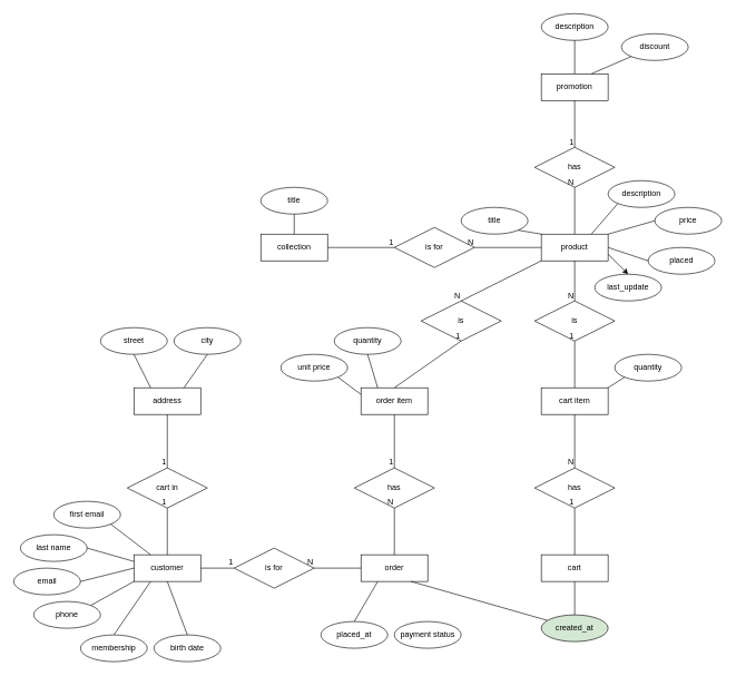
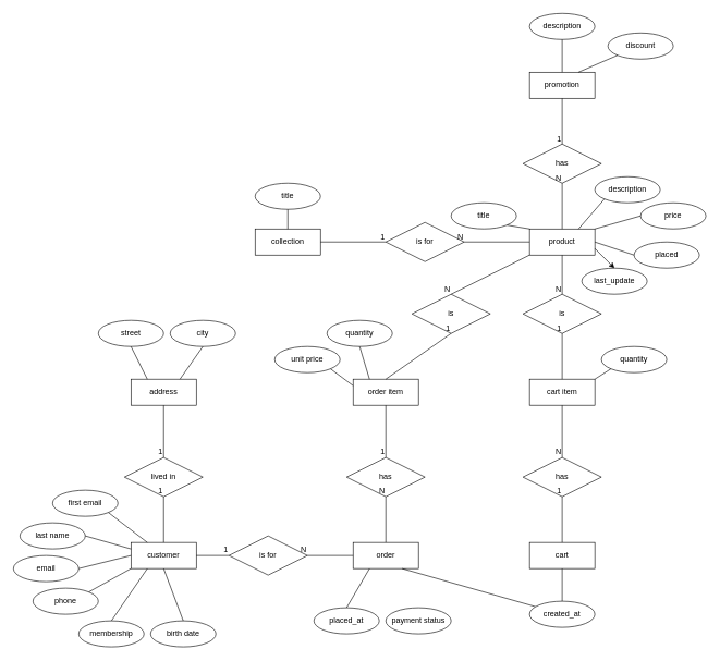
  <mxCell id="0" />
  <mxCell id="1" parent="0" />
  <mxCell id="2" value="collection" style="whiteSpace=wrap;html=1;align=center;" vertex="1" parent="1"><mxGeometry x="390" y="350" width="100" height="40" as="geometry" /></mxCell>
  <mxCell id="3" value="product" style="whiteSpace=wrap;html=1;align=center;" vertex="1" parent="1"><mxGeometry x="810" y="350" width="100" height="40" as="geometry" /></mxCell>
  <mxCell id="4" value="customer" style="whiteSpace=wrap;html=1;align=center;" vertex="1" parent="1"><mxGeometry x="200" y="830" width="100" height="40" as="geometry" /></mxCell>
  <mxCell id="5" value="order" style="whiteSpace=wrap;html=1;align=center;" vertex="1" parent="1"><mxGeometry x="540" y="830" width="100" height="40" as="geometry" /></mxCell>
  <mxCell id="6" value="address" style="whiteSpace=wrap;html=1;align=center;" vertex="1" parent="1"><mxGeometry x="200" y="580" width="100" height="40" as="geometry" /></mxCell>
  <mxCell id="7" value="cart" style="whiteSpace=wrap;html=1;align=center;" vertex="1" parent="1"><mxGeometry x="810" y="830" width="100" height="40" as="geometry" /></mxCell>
  <mxCell id="8" value="cart item" style="whiteSpace=wrap;html=1;align=center;" vertex="1" parent="1"><mxGeometry x="810" y="580" width="100" height="40" as="geometry" /></mxCell>
  <mxCell id="9" value="order item" style="whiteSpace=wrap;html=1;align=center;" vertex="1" parent="1"><mxGeometry x="540" y="580" width="100" height="40" as="geometry" /></mxCell>
  <mxCell id="10" value="title" style="ellipse;whiteSpace=wrap;html=1;align=center;" vertex="1" parent="1"><mxGeometry x="390" y="280" width="100" height="40" as="geometry" /></mxCell>
  <mxCell id="11" value="is for" style="shape=rhombus;perimeter=rhombusPerimeter;whiteSpace=wrap;html=1;align=center;" vertex="1" parent="1"><mxGeometry x="590" y="340" width="120" height="60" as="geometry" /></mxCell>
  <mxCell id="12" value="" style="endArrow=none;html=1;rounded=0;entryX=0.5;entryY=1;entryDx=0;entryDy=0;exitX=0.5;exitY=0;exitDx=0;exitDy=0;" edge="1" parent="1" source="2" target="10"><mxGeometry relative="1" as="geometry"><mxPoint x="530" y="650" as="sourcePoint" /><mxPoint x="690" y="650" as="targetPoint" /></mxGeometry></mxCell>
  <mxCell id="13" value="" style="endArrow=none;html=1;rounded=0;entryX=0;entryY=0.5;entryDx=0;entryDy=0;exitX=1;exitY=0.5;exitDx=0;exitDy=0;" edge="1" parent="1" source="2" target="11"><mxGeometry relative="1" as="geometry"><mxPoint x="530" y="650" as="sourcePoint" /><mxPoint x="690" y="650" as="targetPoint" /></mxGeometry></mxCell>
  <mxCell id="14" value="1" style="resizable=0;html=1;whiteSpace=wrap;align=right;verticalAlign=bottom;" connectable="0" vertex="1" parent="13"><mxGeometry x="1" relative="1" as="geometry" /></mxCell>
  <mxCell id="15" value="" style="endArrow=none;html=1;rounded=0;entryX=1;entryY=0.5;entryDx=0;entryDy=0;exitX=0;exitY=0.5;exitDx=0;exitDy=0;" edge="1" parent="1" source="3" target="11"><mxGeometry relative="1" as="geometry"><mxPoint x="530" y="650" as="sourcePoint" /><mxPoint x="690" y="650" as="targetPoint" /></mxGeometry></mxCell>
  <mxCell id="16" value="N" style="resizable=0;html=1;whiteSpace=wrap;align=right;verticalAlign=bottom;" connectable="0" vertex="1" parent="15"><mxGeometry x="1" relative="1" as="geometry" /></mxCell>
  <mxCell id="17" value="title" style="ellipse;whiteSpace=wrap;html=1;align=center;" vertex="1" parent="1"><mxGeometry x="690" y="310" width="100" height="40" as="geometry" /></mxCell>
  <mxCell id="18" value="description" style="ellipse;whiteSpace=wrap;html=1;align=center;" vertex="1" parent="1"><mxGeometry x="910" y="270" width="100" height="40" as="geometry" /></mxCell>
  <mxCell id="19" value="price" style="ellipse;whiteSpace=wrap;html=1;align=center;" vertex="1" parent="1"><mxGeometry x="980" y="310" width="100" height="40" as="geometry" /></mxCell>
  <mxCell id="20" value="placed" style="ellipse;whiteSpace=wrap;html=1;align=center;" vertex="1" parent="1"><mxGeometry x="970" y="370" width="100" height="40" as="geometry" /></mxCell>
  <mxCell id="21" value="last_update" style="ellipse;whiteSpace=wrap;html=1;align=center;" vertex="1" parent="1"><mxGeometry x="890" y="410" width="100" height="40" as="geometry" /></mxCell>
  <mxCell id="22" value="" style="endArrow=none;html=1;rounded=0;entryX=1;entryY=1;entryDx=0;entryDy=0;exitX=0;exitY=0;exitDx=0;exitDy=0;" edge="1" parent="1" source="3" target="17"><mxGeometry relative="1" as="geometry"><mxPoint x="600" y="610" as="sourcePoint" /><mxPoint x="760" y="610" as="targetPoint" /></mxGeometry></mxCell>
  <mxCell id="23" value="is" style="shape=rhombus;perimeter=rhombusPerimeter;whiteSpace=wrap;html=1;align=center;" vertex="1" parent="1"><mxGeometry x="800" y="450" width="120" height="60" as="geometry" /></mxCell>
  <mxCell id="24" value="is" style="shape=rhombus;perimeter=rhombusPerimeter;whiteSpace=wrap;html=1;align=center;" vertex="1" parent="1"><mxGeometry x="630" y="450" width="120" height="60" as="geometry" /></mxCell>
  <mxCell id="25" value="has" style="shape=rhombus;perimeter=rhombusPerimeter;whiteSpace=wrap;html=1;align=center;" vertex="1" parent="1"><mxGeometry x="800" y="700" width="120" height="60" as="geometry" /></mxCell>
  <mxCell id="26" value="" style="endArrow=none;html=1;rounded=0;entryX=0.5;entryY=1;entryDx=0;entryDy=0;exitX=0.5;exitY=0;exitDx=0;exitDy=0;" edge="1" parent="1" source="7" target="25"><mxGeometry relative="1" as="geometry"><mxPoint x="600" y="660" as="sourcePoint" /><mxPoint x="760" y="660" as="targetPoint" /></mxGeometry></mxCell>
  <mxCell id="27" value="1" style="resizable=0;html=1;whiteSpace=wrap;align=right;verticalAlign=bottom;" connectable="0" vertex="1" parent="26"><mxGeometry x="1" relative="1" as="geometry" /></mxCell>
  <mxCell id="28" value="" style="endArrow=none;html=1;rounded=0;entryX=0.5;entryY=0;entryDx=0;entryDy=0;exitX=0.5;exitY=1;exitDx=0;exitDy=0;" edge="1" parent="1" source="8" target="25"><mxGeometry relative="1" as="geometry"><mxPoint x="600" y="660" as="sourcePoint" /><mxPoint x="760" y="660" as="targetPoint" /></mxGeometry></mxCell>
  <mxCell id="29" value="N" style="resizable=0;html=1;whiteSpace=wrap;align=right;verticalAlign=bottom;" connectable="0" vertex="1" parent="28"><mxGeometry x="1" relative="1" as="geometry" /></mxCell>
  <mxCell id="30" value="" style="endArrow=none;html=1;rounded=0;entryX=0.5;entryY=0;entryDx=0;entryDy=0;exitX=0.5;exitY=1;exitDx=0;exitDy=0;" edge="1" parent="1" source="3" target="23"><mxGeometry relative="1" as="geometry"><mxPoint x="600" y="660" as="sourcePoint" /><mxPoint x="760" y="660" as="targetPoint" /></mxGeometry></mxCell>
  <mxCell id="31" value="N" style="resizable=0;html=1;whiteSpace=wrap;align=right;verticalAlign=bottom;" connectable="0" vertex="1" parent="30"><mxGeometry x="1" relative="1" as="geometry" /></mxCell>
  <mxCell id="32" value="" style="endArrow=none;html=1;rounded=0;entryX=0.5;entryY=1;entryDx=0;entryDy=0;exitX=0.5;exitY=0;exitDx=0;exitDy=0;" edge="1" parent="1" source="8" target="23"><mxGeometry relative="1" as="geometry"><mxPoint x="600" y="660" as="sourcePoint" /><mxPoint x="760" y="660" as="targetPoint" /></mxGeometry></mxCell>
  <mxCell id="33" value="1" style="resizable=0;html=1;whiteSpace=wrap;align=right;verticalAlign=bottom;" connectable="0" vertex="1" parent="32"><mxGeometry x="1" relative="1" as="geometry" /></mxCell>
  <mxCell id="34" value="has" style="shape=rhombus;perimeter=rhombusPerimeter;whiteSpace=wrap;html=1;align=center;" vertex="1" parent="1"><mxGeometry x="530" y="700" width="120" height="60" as="geometry" /></mxCell>
  <mxCell id="35" value="" style="endArrow=none;html=1;rounded=0;entryX=0.5;entryY=1;entryDx=0;entryDy=0;exitX=0.5;exitY=0;exitDx=0;exitDy=0;" edge="1" parent="1" source="5" target="34"><mxGeometry relative="1" as="geometry"><mxPoint x="600" y="660" as="sourcePoint" /><mxPoint x="760" y="660" as="targetPoint" /></mxGeometry></mxCell>
  <mxCell id="36" value="N" style="resizable=0;html=1;whiteSpace=wrap;align=right;verticalAlign=bottom;" connectable="0" vertex="1" parent="35"><mxGeometry x="1" relative="1" as="geometry" /></mxCell>
  <mxCell id="37" value="" style="endArrow=none;html=1;rounded=0;entryX=0.5;entryY=0;entryDx=0;entryDy=0;exitX=0.5;exitY=1;exitDx=0;exitDy=0;" edge="1" parent="1" source="9" target="34"><mxGeometry relative="1" as="geometry"><mxPoint x="600" y="660" as="sourcePoint" /><mxPoint x="760" y="660" as="targetPoint" /></mxGeometry></mxCell>
  <mxCell id="38" value="1" style="resizable=0;html=1;whiteSpace=wrap;align=right;verticalAlign=bottom;" connectable="0" vertex="1" parent="37"><mxGeometry x="1" relative="1" as="geometry" /></mxCell>
  <mxCell id="39" value="" style="endArrow=none;html=1;rounded=0;entryX=0.5;entryY=0;entryDx=0;entryDy=0;exitX=0;exitY=1;exitDx=0;exitDy=0;" edge="1" parent="1" source="3" target="24"><mxGeometry relative="1" as="geometry"><mxPoint x="600" y="660" as="sourcePoint" /><mxPoint x="760" y="660" as="targetPoint" /></mxGeometry></mxCell>
  <mxCell id="40" value="N" style="resizable=0;html=1;whiteSpace=wrap;align=right;verticalAlign=bottom;" connectable="0" vertex="1" parent="39"><mxGeometry x="1" relative="1" as="geometry" /></mxCell>
  <mxCell id="41" value="" style="endArrow=none;html=1;rounded=0;entryX=0.5;entryY=1;entryDx=0;entryDy=0;exitX=0.5;exitY=0;exitDx=0;exitDy=0;" edge="1" parent="1" source="9" target="24"><mxGeometry relative="1" as="geometry"><mxPoint x="600" y="660" as="sourcePoint" /><mxPoint x="760" y="660" as="targetPoint" /></mxGeometry></mxCell>
  <mxCell id="42" value="1" style="resizable=0;html=1;whiteSpace=wrap;align=right;verticalAlign=bottom;" connectable="0" vertex="1" parent="41"><mxGeometry x="1" relative="1" as="geometry" /></mxCell>
  <mxCell id="43" value="promotion" style="whiteSpace=wrap;html=1;align=center;" vertex="1" parent="1"><mxGeometry x="810" y="110" width="100" height="40" as="geometry" /></mxCell>
  <mxCell id="44" value="has" style="shape=rhombus;perimeter=rhombusPerimeter;whiteSpace=wrap;html=1;align=center;" vertex="1" parent="1"><mxGeometry x="800" y="220" width="120" height="60" as="geometry" /></mxCell>
  <mxCell id="45" value="" style="endArrow=none;html=1;rounded=0;entryX=0;entryY=1;entryDx=0;entryDy=0;exitX=0.75;exitY=0;exitDx=0;exitDy=0;" edge="1" parent="1" source="3" target="18"><mxGeometry relative="1" as="geometry"><mxPoint x="680" y="520" as="sourcePoint" /><mxPoint x="840" y="520" as="targetPoint" /></mxGeometry></mxCell>
  <mxCell id="46" value="" style="endArrow=none;html=1;rounded=0;entryX=0;entryY=0.5;entryDx=0;entryDy=0;exitX=1;exitY=0;exitDx=0;exitDy=0;" edge="1" parent="1" source="3" target="19"><mxGeometry relative="1" as="geometry"><mxPoint x="1010" y="520" as="sourcePoint" /><mxPoint x="1170" y="520" as="targetPoint" /></mxGeometry></mxCell>
  <mxCell id="47" value="" style="endArrow=none;html=1;rounded=0;entryX=0;entryY=0.5;entryDx=0;entryDy=0;exitX=1;exitY=0.5;exitDx=0;exitDy=0;" edge="1" parent="1" source="3" target="20"><mxGeometry relative="1" as="geometry"><mxPoint x="1010" y="520" as="sourcePoint" /><mxPoint x="1170" y="520" as="targetPoint" /></mxGeometry></mxCell>
  <mxCell id="48" value="" style="endArrow=classic;html=1;rounded=0;entryX=0.5;entryY=0;entryDx=0;entryDy=0;exitX=1;exitY=0.75;exitDx=0;exitDy=0;" edge="1" parent="1" source="3" target="21"><mxGeometry relative="1" as="geometry"><mxPoint x="920" y="400" as="sourcePoint" /><mxPoint x="1170" y="520" as="targetPoint" /></mxGeometry></mxCell>
- <mxCell id="49" value="cart in" style="shape=rhombus;perimeter=rhombusPerimeter;whiteSpace=wrap;html=1;align=center;" vertex="1" parent="1"><mxGeometry x="190" y="700" width="120" height="60" as="geometry" /></mxCell>
+ <mxCell id="49" value="lived in" style="shape=rhombus;perimeter=rhombusPerimeter;whiteSpace=wrap;html=1;align=center;" vertex="1" parent="1"><mxGeometry x="190" y="700" width="120" height="60" as="geometry" /></mxCell>
  <mxCell id="50" value="is for" style="shape=rhombus;perimeter=rhombusPerimeter;whiteSpace=wrap;html=1;align=center;" vertex="1" parent="1"><mxGeometry x="350" y="820" width="120" height="60" as="geometry" /></mxCell>
  <mxCell id="51" value="description" style="ellipse;whiteSpace=wrap;html=1;align=center;" vertex="1" parent="1"><mxGeometry x="810" y="20" width="100" height="40" as="geometry" /></mxCell>
  <mxCell id="52" value="discount" style="ellipse;whiteSpace=wrap;html=1;align=center;" vertex="1" parent="1"><mxGeometry x="930" y="50" width="100" height="40" as="geometry" /></mxCell>
  <mxCell id="53" value="" style="endArrow=none;html=1;rounded=0;exitX=0.5;exitY=0;exitDx=0;exitDy=0;" edge="1" parent="1" source="43" target="51"><mxGeometry relative="1" as="geometry"><mxPoint x="860" y="80" as="sourcePoint" /><mxPoint x="1020" y="80" as="targetPoint" /></mxGeometry></mxCell>
  <mxCell id="54" value="" style="endArrow=none;html=1;rounded=0;entryX=0;entryY=1;entryDx=0;entryDy=0;exitX=0.75;exitY=0;exitDx=0;exitDy=0;" edge="1" parent="1" source="43" target="52"><mxGeometry relative="1" as="geometry"><mxPoint x="860" y="80" as="sourcePoint" /><mxPoint x="1020" y="80" as="targetPoint" /></mxGeometry></mxCell>
  <mxCell id="55" value="" style="endArrow=none;html=1;rounded=0;entryX=0.5;entryY=0;entryDx=0;entryDy=0;exitX=0.5;exitY=1;exitDx=0;exitDy=0;" edge="1" parent="1" source="43" target="44"><mxGeometry relative="1" as="geometry"><mxPoint x="780" y="260" as="sourcePoint" /><mxPoint x="940" y="260" as="targetPoint" /></mxGeometry></mxCell>
  <mxCell id="56" value="1" style="resizable=0;html=1;whiteSpace=wrap;align=right;verticalAlign=bottom;" connectable="0" vertex="1" parent="55"><mxGeometry x="1" relative="1" as="geometry" /></mxCell>
  <mxCell id="57" value="" style="endArrow=none;html=1;rounded=0;entryX=0.5;entryY=1;entryDx=0;entryDy=0;exitX=0.5;exitY=0;exitDx=0;exitDy=0;" edge="1" parent="1" source="3" target="44"><mxGeometry relative="1" as="geometry"><mxPoint x="780" y="260" as="sourcePoint" /><mxPoint x="940" y="260" as="targetPoint" /></mxGeometry></mxCell>
  <mxCell id="58" value="N" style="resizable=0;html=1;whiteSpace=wrap;align=right;verticalAlign=bottom;" connectable="0" vertex="1" parent="57"><mxGeometry x="1" relative="1" as="geometry" /></mxCell>
  <mxCell id="59" value="first email" style="ellipse;whiteSpace=wrap;html=1;align=center;" vertex="1" parent="1"><mxGeometry x="80" y="750" width="100" height="40" as="geometry" /></mxCell>
  <mxCell id="60" value="last name" style="ellipse;whiteSpace=wrap;html=1;align=center;" vertex="1" parent="1"><mxGeometry x="30" y="800" width="100" height="40" as="geometry" /></mxCell>
  <mxCell id="61" value="email" style="ellipse;whiteSpace=wrap;html=1;align=center;" vertex="1" parent="1"><mxGeometry x="20" y="850" width="100" height="40" as="geometry" /></mxCell>
  <mxCell id="62" value="phone" style="ellipse;whiteSpace=wrap;html=1;align=center;" vertex="1" parent="1"><mxGeometry x="50" y="900" width="100" height="40" as="geometry" /></mxCell>
  <mxCell id="63" value="birth date" style="ellipse;whiteSpace=wrap;html=1;align=center;" vertex="1" parent="1"><mxGeometry x="230" y="950" width="100" height="40" as="geometry" /></mxCell>
  <mxCell id="64" value="membership" style="ellipse;whiteSpace=wrap;html=1;align=center;" vertex="1" parent="1"><mxGeometry x="120" y="950" width="100" height="40" as="geometry" /></mxCell>
  <mxCell id="65" value="" style="endArrow=none;html=1;rounded=0;entryX=1;entryY=1;entryDx=0;entryDy=0;exitX=0.25;exitY=0;exitDx=0;exitDy=0;" edge="1" parent="1" source="4" target="59"><mxGeometry relative="1" as="geometry"><mxPoint x="120" y="890" as="sourcePoint" /><mxPoint x="280" y="890" as="targetPoint" /></mxGeometry></mxCell>
  <mxCell id="66" value="" style="endArrow=none;html=1;rounded=0;exitX=1;exitY=0.5;exitDx=0;exitDy=0;entryX=0;entryY=0.25;entryDx=0;entryDy=0;" edge="1" parent="1" source="60" target="4"><mxGeometry relative="1" as="geometry"><mxPoint x="120" y="890" as="sourcePoint" /><mxPoint x="280" y="890" as="targetPoint" /></mxGeometry></mxCell>
  <mxCell id="67" value="" style="endArrow=none;html=1;rounded=0;exitX=1;exitY=0.5;exitDx=0;exitDy=0;entryX=0;entryY=0.5;entryDx=0;entryDy=0;" edge="1" parent="1" source="61" target="4"><mxGeometry relative="1" as="geometry"><mxPoint x="120" y="890" as="sourcePoint" /><mxPoint x="280" y="890" as="targetPoint" /></mxGeometry></mxCell>
  <mxCell id="68" value="" style="endArrow=none;html=1;rounded=0;exitX=1;exitY=0;exitDx=0;exitDy=0;entryX=0;entryY=1;entryDx=0;entryDy=0;" edge="1" parent="1" source="62" target="4"><mxGeometry relative="1" as="geometry"><mxPoint x="120" y="890" as="sourcePoint" /><mxPoint x="280" y="890" as="targetPoint" /></mxGeometry></mxCell>
  <mxCell id="69" value="" style="endArrow=none;html=1;rounded=0;entryX=0.5;entryY=0;entryDx=0;entryDy=0;exitX=0.25;exitY=1;exitDx=0;exitDy=0;" edge="1" parent="1" source="4" target="64"><mxGeometry relative="1" as="geometry"><mxPoint x="120" y="890" as="sourcePoint" /><mxPoint x="280" y="890" as="targetPoint" /></mxGeometry></mxCell>
  <mxCell id="70" value="" style="endArrow=none;html=1;rounded=0;entryX=0.5;entryY=0;entryDx=0;entryDy=0;exitX=0.5;exitY=1;exitDx=0;exitDy=0;" edge="1" parent="1" source="4" target="63"><mxGeometry relative="1" as="geometry"><mxPoint x="120" y="890" as="sourcePoint" /><mxPoint x="280" y="890" as="targetPoint" /></mxGeometry></mxCell>
  <mxCell id="71" value="payment status" style="ellipse;whiteSpace=wrap;html=1;align=center;" vertex="1" parent="1"><mxGeometry x="590" y="930" width="100" height="40" as="geometry" /></mxCell>
  <mxCell id="72" value="placed_at" style="ellipse;whiteSpace=wrap;html=1;align=center;" vertex="1" parent="1"><mxGeometry x="480" y="930" width="100" height="40" as="geometry" /></mxCell>
  <mxCell id="73" value="" style="endArrow=none;html=1;rounded=0;entryX=0.5;entryY=0;entryDx=0;entryDy=0;exitX=0.25;exitY=1;exitDx=0;exitDy=0;" edge="1" parent="1" source="5" target="72"><mxGeometry relative="1" as="geometry"><mxPoint x="480" y="890" as="sourcePoint" /><mxPoint y="890" as="targetPoint" x="640" /></mxGeometry></mxCell>
  <mxCell id="74" value="" style="endArrow=none;html=1;rounded=0;exitX=0.75;exitY=1;exitDx=0;exitDy=0;" edge="1" parent="1" source="5" target="87"><mxGeometry relative="1" as="geometry"><mxPoint x="480" y="890" as="sourcePoint" /><mxPoint y="890" as="targetPoint" x="640" /></mxGeometry></mxCell>
  <mxCell id="75" value="" style="endArrow=none;html=1;rounded=0;entryX=0;entryY=0.5;entryDx=0;entryDy=0;exitX=1;exitY=0.5;exitDx=0;exitDy=0;" edge="1" parent="1" source="4" target="50"><mxGeometry relative="1" as="geometry"><mxPoint x="480" y="890" as="sourcePoint" /><mxPoint y="890" as="targetPoint" x="640" /></mxGeometry></mxCell>
  <mxCell id="76" value="1" style="resizable=0;html=1;whiteSpace=wrap;align=right;verticalAlign=bottom;" connectable="0" vertex="1" parent="75"><mxGeometry x="1" relative="1" as="geometry" /></mxCell>
  <mxCell id="77" value="" style="endArrow=none;html=1;rounded=0;entryX=1;entryY=0.5;entryDx=0;entryDy=0;exitX=0;exitY=0.5;exitDx=0;exitDy=0;" edge="1" parent="1" source="5" target="50"><mxGeometry relative="1" as="geometry"><mxPoint x="480" y="890" as="sourcePoint" /><mxPoint y="890" as="targetPoint" x="640" /></mxGeometry></mxCell>
  <mxCell id="78" value="N" style="resizable=0;html=1;whiteSpace=wrap;align=right;verticalAlign=bottom;" connectable="0" vertex="1" parent="77"><mxGeometry x="1" relative="1" as="geometry" /></mxCell>
  <mxCell id="79" value="street" style="ellipse;whiteSpace=wrap;html=1;align=center;" vertex="1" parent="1"><mxGeometry x="150" y="490" width="100" height="40" as="geometry" /></mxCell>
  <mxCell id="80" value="city" style="ellipse;whiteSpace=wrap;html=1;align=center;" vertex="1" parent="1"><mxGeometry x="260" y="490" width="100" height="40" as="geometry" /></mxCell>
  <mxCell id="81" value="" style="endArrow=none;html=1;rounded=0;exitX=0.5;exitY=1;exitDx=0;exitDy=0;entryX=0.25;entryY=0;entryDx=0;entryDy=0;" edge="1" parent="1" source="79" target="6"><mxGeometry relative="1" as="geometry"><mxPoint x="370" y="790" as="sourcePoint" /><mxPoint x="530" y="790" as="targetPoint" /></mxGeometry></mxCell>
  <mxCell id="82" value="" style="endArrow=none;html=1;rounded=0;entryX=0.5;entryY=1;entryDx=0;entryDy=0;exitX=0.75;exitY=0;exitDx=0;exitDy=0;" edge="1" parent="1" source="6" target="80"><mxGeometry relative="1" as="geometry"><mxPoint x="370" y="790" as="sourcePoint" /><mxPoint x="530" y="790" as="targetPoint" /></mxGeometry></mxCell>
  <mxCell id="83" value="" style="endArrow=none;html=1;rounded=0;entryX=0.5;entryY=0;entryDx=0;entryDy=0;exitX=0.5;exitY=1;exitDx=0;exitDy=0;" edge="1" parent="1" source="6" target="49"><mxGeometry relative="1" as="geometry"><mxPoint x="370" y="790" as="sourcePoint" /><mxPoint x="530" y="790" as="targetPoint" /></mxGeometry></mxCell>
  <mxCell id="84" value="1" style="resizable=0;html=1;whiteSpace=wrap;align=right;verticalAlign=bottom;" connectable="0" vertex="1" parent="83"><mxGeometry x="1" relative="1" as="geometry" /></mxCell>
  <mxCell id="85" value="" style="endArrow=none;html=1;rounded=0;entryX=0.5;entryY=1;entryDx=0;entryDy=0;exitX=0.5;exitY=0;exitDx=0;exitDy=0;" edge="1" parent="1" source="4" target="49"><mxGeometry relative="1" as="geometry"><mxPoint x="370" y="790" as="sourcePoint" /><mxPoint x="530" y="790" as="targetPoint" /></mxGeometry></mxCell>
  <mxCell id="86" value="1" style="resizable=0;html=1;whiteSpace=wrap;align=right;verticalAlign=bottom;" connectable="0" vertex="1" parent="85"><mxGeometry x="1" relative="1" as="geometry" /></mxCell>
- <mxCell id="87" value="created_at" style="ellipse;whiteSpace=wrap;html=1;align=center;fillColor=#d5e8d4;" vertex="1" parent="1"><mxGeometry x="810" y="920" width="100" height="40" as="geometry" /></mxCell>
+ <mxCell id="87" value="created_at" style="ellipse;whiteSpace=wrap;html=1;align=center;" vertex="1" parent="1"><mxGeometry x="810" y="920" width="100" height="40" as="geometry" /></mxCell>
  <mxCell id="88" value="" style="endArrow=none;html=1;rounded=0;entryX=0.5;entryY=0;entryDx=0;entryDy=0;exitX=0.5;exitY=1;exitDx=0;exitDy=0;" edge="1" parent="1" source="7" target="87"><mxGeometry relative="1" as="geometry"><mxPoint x="600" y="680" as="sourcePoint" /><mxPoint x="760" y="680" as="targetPoint" /></mxGeometry></mxCell>
  <mxCell id="89" value="quantity" style="ellipse;whiteSpace=wrap;html=1;align=center;" vertex="1" parent="1"><mxGeometry x="920" y="530" width="100" height="40" as="geometry" /></mxCell>
  <mxCell id="90" value="" style="endArrow=none;html=1;rounded=0;entryX=0;entryY=1;entryDx=0;entryDy=0;exitX=1;exitY=0;exitDx=0;exitDy=0;" edge="1" parent="1" source="8" target="89"><mxGeometry relative="1" as="geometry"><mxPoint x="690" y="680" as="sourcePoint" /><mxPoint x="850" y="680" as="targetPoint" /></mxGeometry></mxCell>
  <mxCell id="91" value="unit price" style="ellipse;whiteSpace=wrap;html=1;align=center;" vertex="1" parent="1"><mxGeometry x="420" y="530" width="100" height="40" as="geometry" /></mxCell>
  <mxCell id="92" value="quantity" style="ellipse;whiteSpace=wrap;html=1;align=center;" vertex="1" parent="1"><mxGeometry x="500" y="490" width="100" height="40" as="geometry" /></mxCell>
  <mxCell id="93" value="" style="endArrow=none;html=1;rounded=0;exitX=0.5;exitY=1;exitDx=0;exitDy=0;entryX=0.25;entryY=0;entryDx=0;entryDy=0;" edge="1" parent="1" source="92" target="9"><mxGeometry relative="1" as="geometry"><mxPoint x="540" y="680" as="sourcePoint" /><mxPoint x="700" y="680" as="targetPoint" /></mxGeometry></mxCell>
  <mxCell id="94" value="" style="endArrow=none;html=1;rounded=0;exitX=1;exitY=1;exitDx=0;exitDy=0;entryX=0;entryY=0.25;entryDx=0;entryDy=0;" edge="1" parent="1" source="91" target="9"><mxGeometry relative="1" as="geometry"><mxPoint x="540" y="680" as="sourcePoint" /><mxPoint x="700" y="680" as="targetPoint" /></mxGeometry></mxCell>
